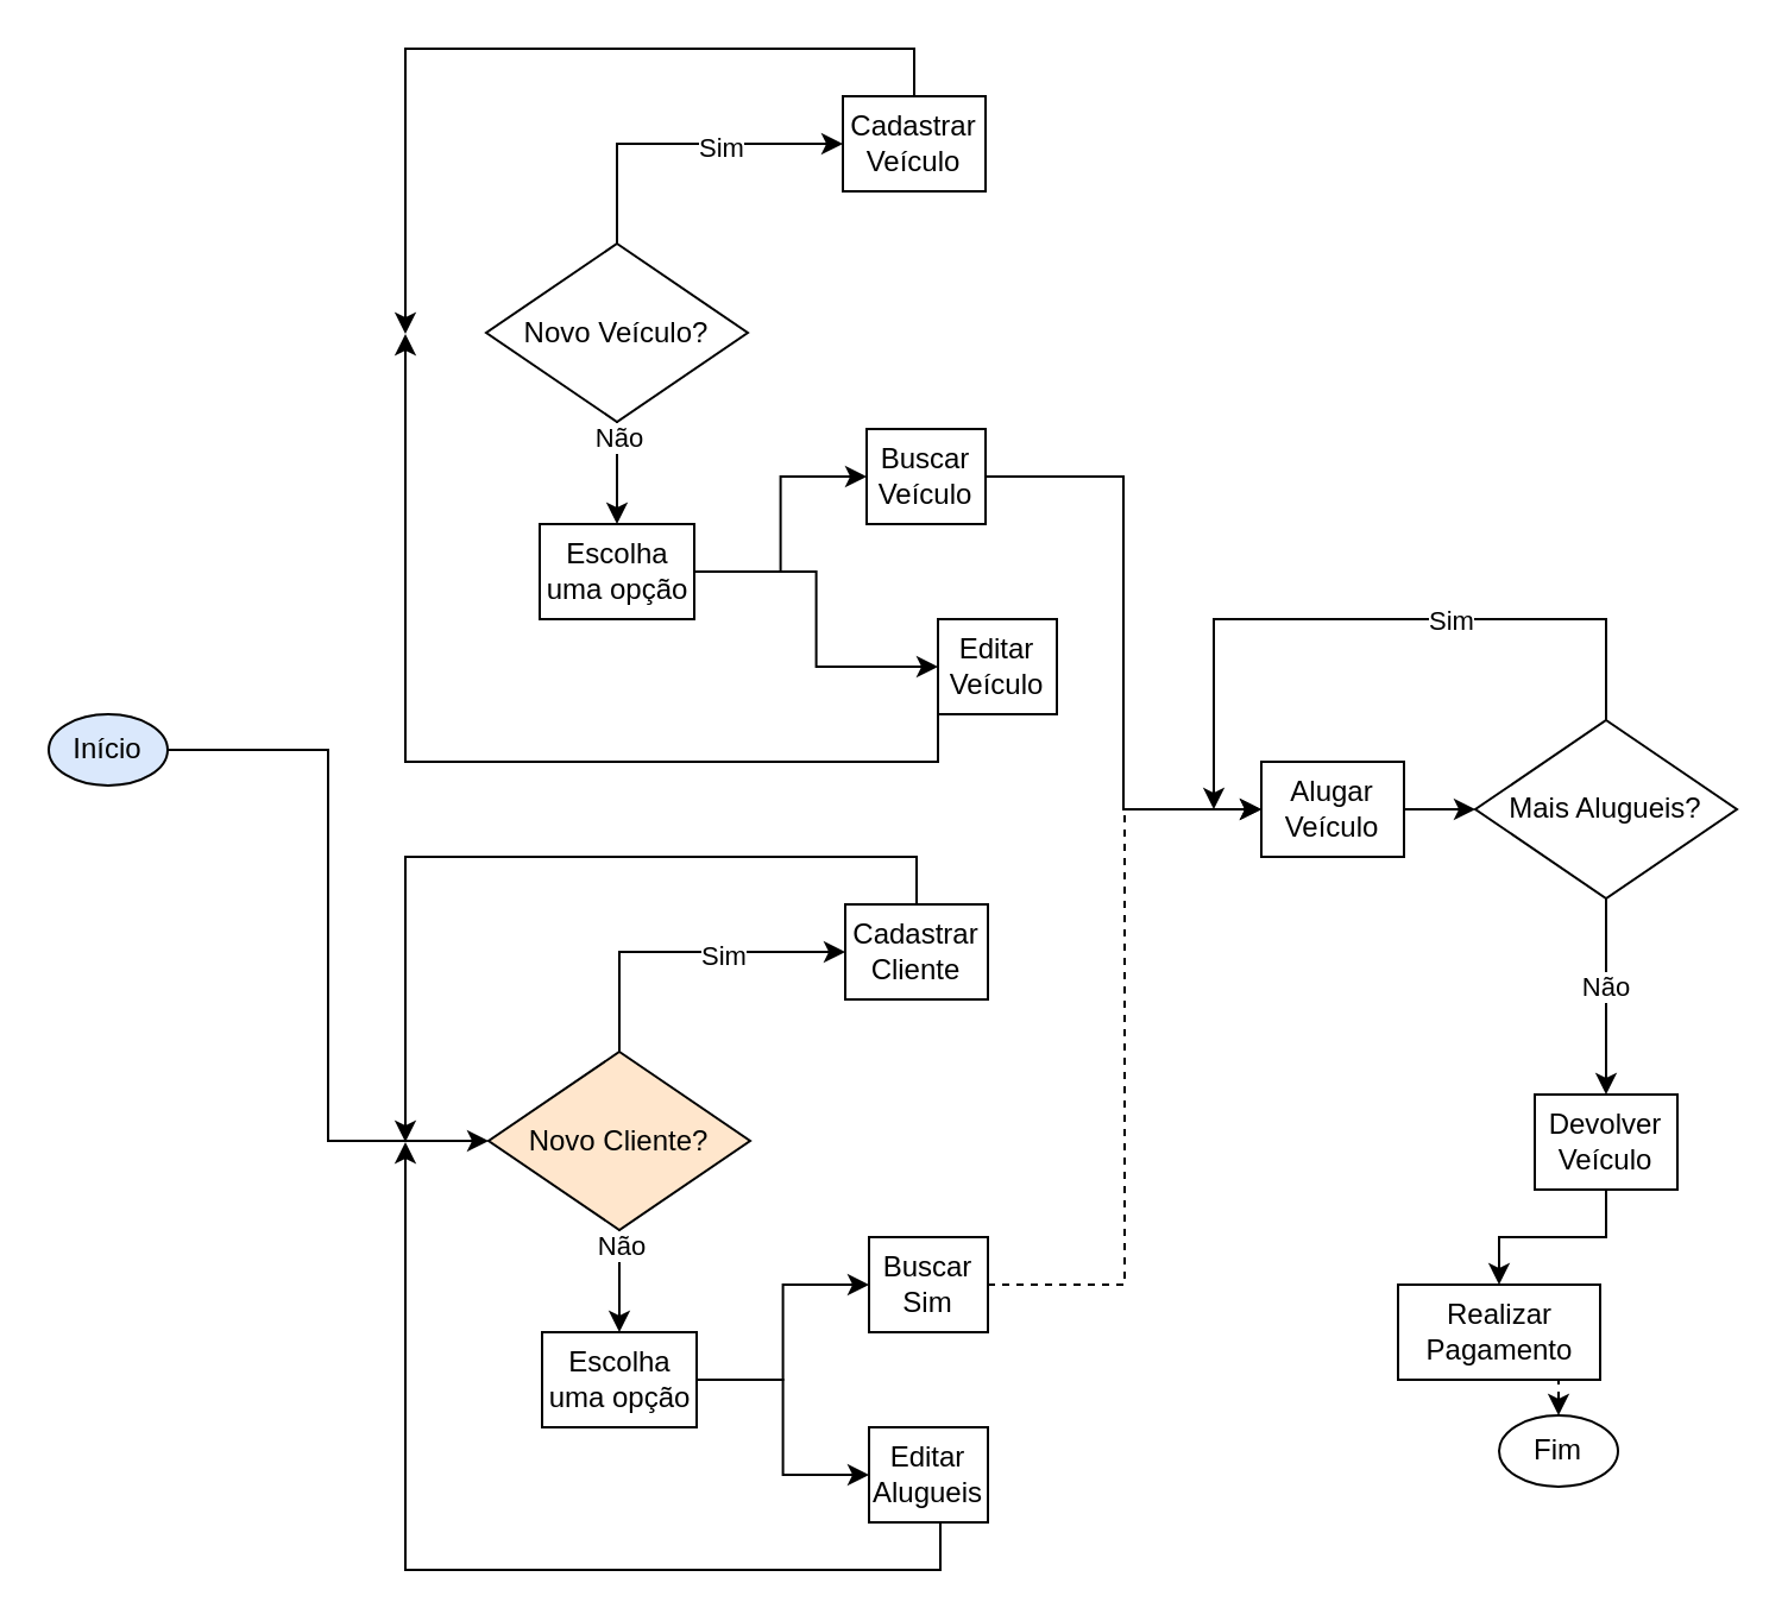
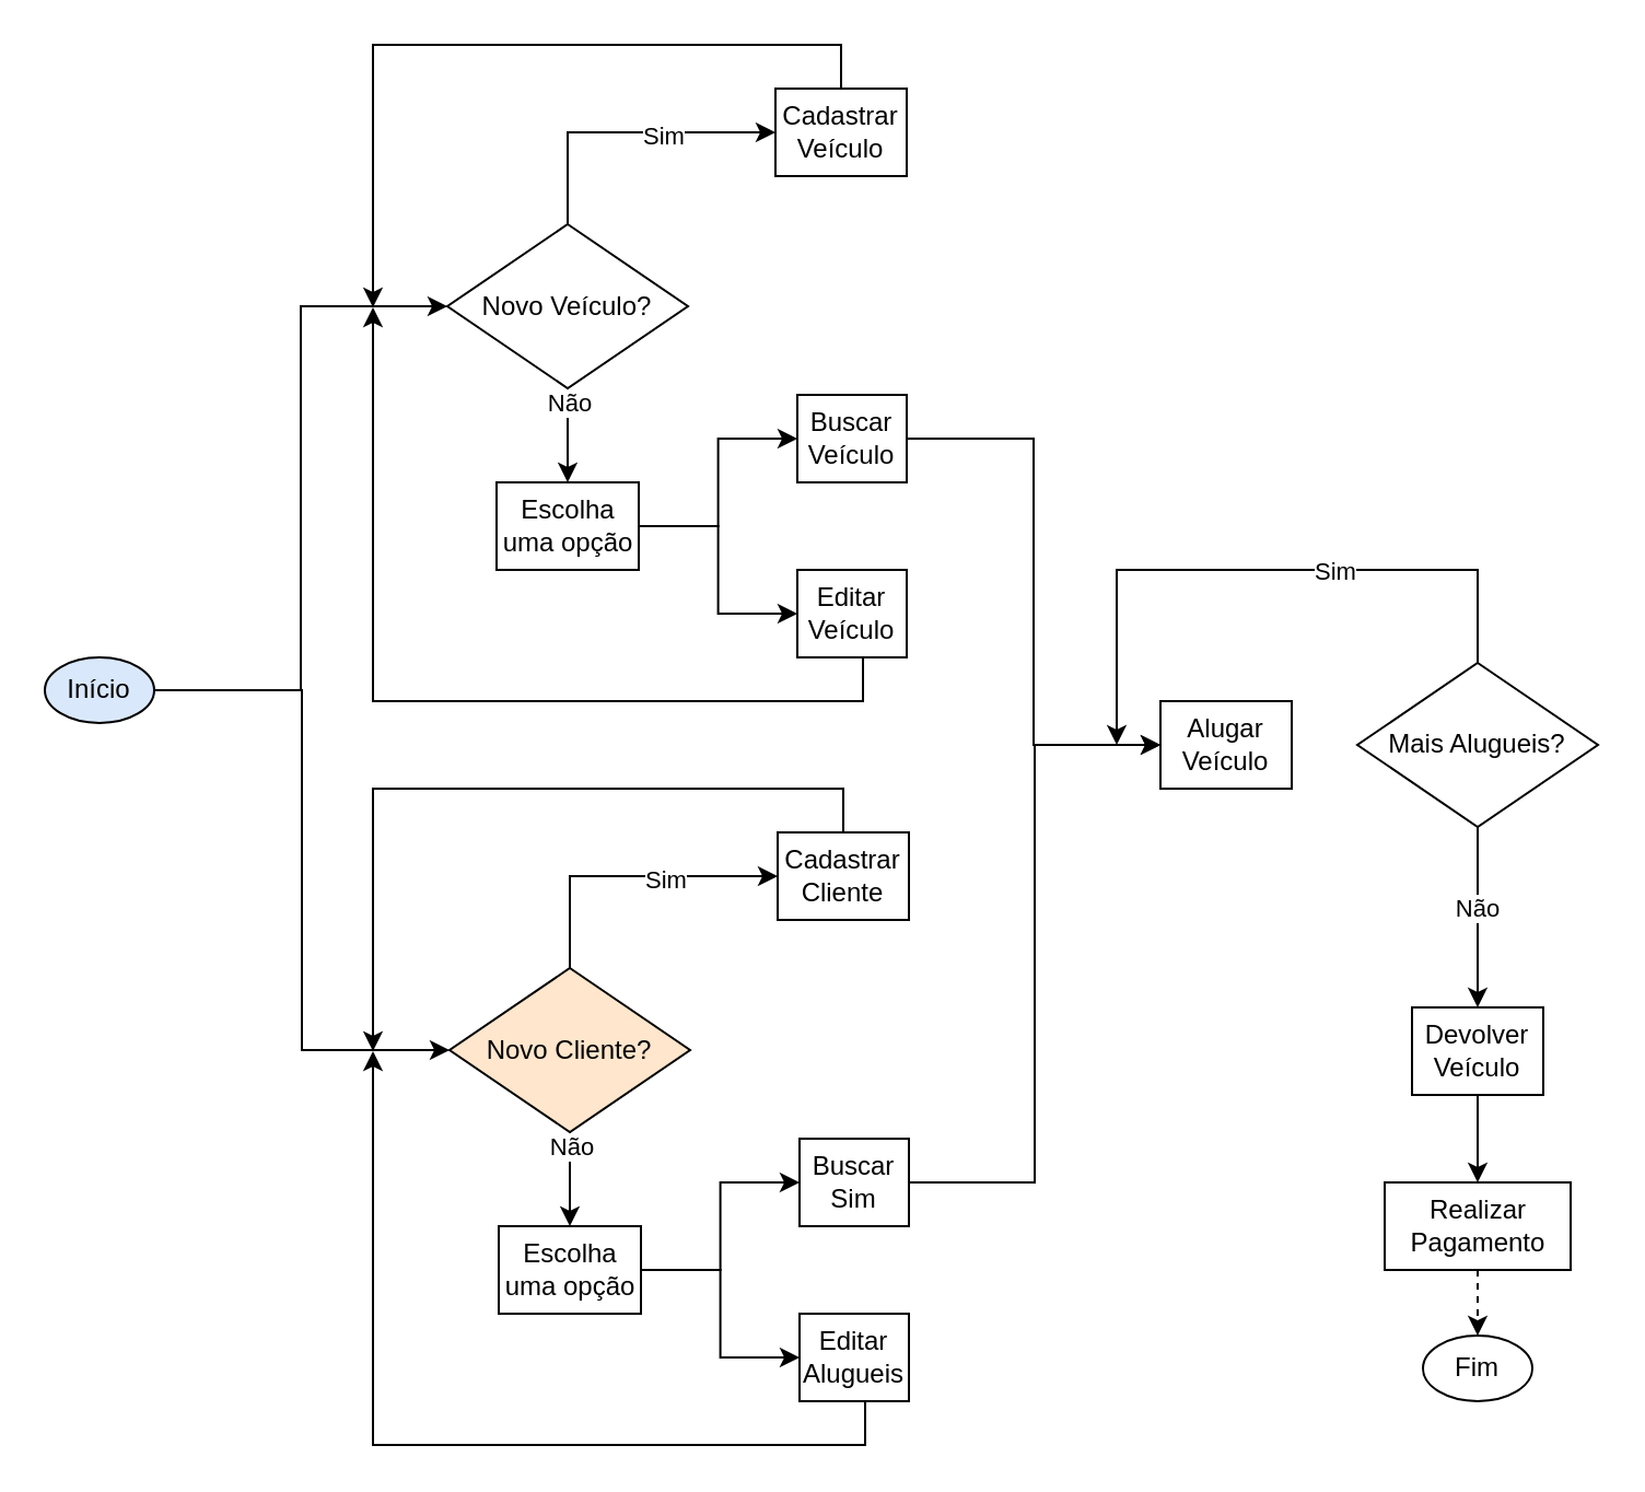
  <mxCell id="0" />
  <mxCell id="1" parent="0" />
+ <mxCell id="2" style="edgeStyle=orthogonalEdgeStyle;rounded=0;orthogonalLoop=1;jettySize=auto;html=1;entryX=0;entryY=0.5;entryDx=0;entryDy=0;" edge="1" parent="1" source="4" target="9"><mxGeometry relative="1" as="geometry" /></mxCell>
  <mxCell id="3" style="edgeStyle=orthogonalEdgeStyle;rounded=0;orthogonalLoop=1;jettySize=auto;html=1;entryX=0;entryY=0.5;entryDx=0;entryDy=0;" edge="1" parent="1" source="4" target="23"><mxGeometry relative="1" as="geometry" /></mxCell>
  <mxCell id="4" value="Início" style="ellipse;whiteSpace=wrap;html=1;fillColor=#dae8fc;" vertex="1" parent="1"><mxGeometry x="20" y="300" width="50" height="30" as="geometry" /></mxCell>
  <mxCell id="5" style="edgeStyle=orthogonalEdgeStyle;rounded=0;orthogonalLoop=1;jettySize=auto;html=1;exitX=0.5;exitY=1;exitDx=0;exitDy=0;entryX=0.5;entryY=0;entryDx=0;entryDy=0;" edge="1" parent="1" source="9" target="16"><mxGeometry relative="1" as="geometry" /></mxCell>
  <mxCell id="6" value="Não" style="edgeLabel;html=1;align=center;verticalAlign=middle;resizable=0;points=[];" vertex="1" connectable="0" parent="5"><mxGeometry x="-0.71" y="-1" relative="1" as="geometry"><mxPoint x="1" as="offset" /></mxGeometry></mxCell>
  <mxCell id="7" style="edgeStyle=orthogonalEdgeStyle;rounded=0;orthogonalLoop=1;jettySize=auto;html=1;entryX=0;entryY=0.5;entryDx=0;entryDy=0;" edge="1" parent="1" source="9" target="11"><mxGeometry relative="1" as="geometry"><Array as="points"><mxPoint x="259" y="60" /></Array></mxGeometry></mxCell>
  <mxCell id="8" value="Sim" style="edgeLabel;html=1;align=center;verticalAlign=middle;resizable=0;points=[];" vertex="1" connectable="0" parent="7"><mxGeometry x="0.236" y="-1" relative="1" as="geometry"><mxPoint as="offset" /></mxGeometry></mxCell>
  <mxCell id="9" value="Novo Veículo?" style="rhombus;whiteSpace=wrap;html=1;" vertex="1" parent="1"><mxGeometry x="204" y="102" width="110" height="75" as="geometry" /></mxCell>
  <mxCell id="10" style="edgeStyle=orthogonalEdgeStyle;rounded=0;orthogonalLoop=1;jettySize=auto;html=1;endArrow=classic;endFill=1;" edge="1" parent="1" source="11"><mxGeometry relative="1" as="geometry"><mxPoint x="170" y="140" as="targetPoint" /><Array as="points"><mxPoint x="384" y="20" /><mxPoint x="170" y="20" /><mxPoint x="170" y="140" /></Array></mxGeometry></mxCell>
  <mxCell id="11" value="Cadastrar Veículo" style="rounded=0;whiteSpace=wrap;html=1;" vertex="1" parent="1"><mxGeometry x="354" y="40" width="60" height="40" as="geometry" /></mxCell>
  <mxCell id="12" style="edgeStyle=orthogonalEdgeStyle;rounded=0;orthogonalLoop=1;jettySize=auto;html=1;" edge="1" parent="1" source="13"><mxGeometry relative="1" as="geometry"><mxPoint x="170" y="140" as="targetPoint" /><Array as="points"><mxPoint x="394" y="320" /><mxPoint x="170" y="320" /><mxPoint x="170" y="140" /></Array></mxGeometry></mxCell>
- <mxCell id="13" value="Editar&lt;br&gt;Veículo" style="rounded=0;whiteSpace=wrap;html=1;" vertex="1" parent="1"><mxGeometry x="394" y="260" width="50" height="40" as="geometry" /></mxCell>
+ <mxCell id="13" value="Editar&lt;br&gt;Veículo" style="rounded=0;whiteSpace=wrap;html=1;" vertex="1" parent="1"><mxGeometry x="364" y="260" width="50" height="40" as="geometry" /></mxCell>
  <mxCell id="14" style="edgeStyle=orthogonalEdgeStyle;rounded=0;orthogonalLoop=1;jettySize=auto;html=1;exitX=1;exitY=0.5;exitDx=0;exitDy=0;entryX=0;entryY=0.5;entryDx=0;entryDy=0;" edge="1" parent="1" source="16" target="13"><mxGeometry relative="1" as="geometry" /></mxCell>
  <mxCell id="15" style="edgeStyle=orthogonalEdgeStyle;rounded=0;orthogonalLoop=1;jettySize=auto;html=1;entryX=0;entryY=0.5;entryDx=0;entryDy=0;" edge="1" parent="1" source="16" target="18"><mxGeometry relative="1" as="geometry" /></mxCell>
  <mxCell id="16" value="Escolha uma opção" style="rounded=0;whiteSpace=wrap;html=1;" vertex="1" parent="1"><mxGeometry x="226.5" y="220" width="65" height="40" as="geometry" /></mxCell>
  <mxCell id="17" style="edgeStyle=orthogonalEdgeStyle;rounded=0;orthogonalLoop=1;jettySize=auto;html=1;entryX=0;entryY=0.5;entryDx=0;entryDy=0;" edge="1" parent="1" source="18" target="34"><mxGeometry relative="1" as="geometry" /></mxCell>
  <mxCell id="18" value="Buscar&lt;br&gt;Veículo" style="rounded=0;whiteSpace=wrap;html=1;" vertex="1" parent="1"><mxGeometry x="364" y="180" width="50" height="40" as="geometry" /></mxCell>
  <mxCell id="19" style="edgeStyle=orthogonalEdgeStyle;rounded=0;orthogonalLoop=1;jettySize=auto;html=1;exitX=0.5;exitY=1;exitDx=0;exitDy=0;entryX=0.5;entryY=0;entryDx=0;entryDy=0;" edge="1" parent="1" source="23" target="30"><mxGeometry relative="1" as="geometry" /></mxCell>
  <mxCell id="20" value="Não" style="edgeLabel;html=1;align=center;verticalAlign=middle;resizable=0;points=[];" vertex="1" connectable="0" parent="19"><mxGeometry x="-0.71" y="-1" relative="1" as="geometry"><mxPoint x="1" as="offset" /></mxGeometry></mxCell>
  <mxCell id="21" style="edgeStyle=orthogonalEdgeStyle;rounded=0;orthogonalLoop=1;jettySize=auto;html=1;entryX=0;entryY=0.5;entryDx=0;entryDy=0;" edge="1" parent="1" source="23" target="25"><mxGeometry relative="1" as="geometry"><Array as="points"><mxPoint x="260" y="400" /></Array></mxGeometry></mxCell>
  <mxCell id="22" value="Sim" style="edgeLabel;html=1;align=center;verticalAlign=middle;resizable=0;points=[];" vertex="1" connectable="0" parent="21"><mxGeometry x="0.236" y="-1" relative="1" as="geometry"><mxPoint as="offset" /></mxGeometry></mxCell>
  <mxCell id="23" value="Novo Cliente?" style="rhombus;whiteSpace=wrap;html=1;fillColor=#ffe6cc;" vertex="1" parent="1"><mxGeometry x="205" y="442" width="110" height="75" as="geometry" /></mxCell>
  <mxCell id="24" style="edgeStyle=orthogonalEdgeStyle;rounded=0;orthogonalLoop=1;jettySize=auto;html=1;endArrow=classic;endFill=1;" edge="1" parent="1" source="25"><mxGeometry relative="1" as="geometry"><mxPoint x="170" y="480" as="targetPoint" /><Array as="points"><mxPoint x="385" y="360" /><mxPoint x="170" y="360" /><mxPoint x="170" y="480" /></Array></mxGeometry></mxCell>
  <mxCell id="25" value="Cadastrar Cliente" style="rounded=0;whiteSpace=wrap;html=1;" vertex="1" parent="1"><mxGeometry x="355" y="380" width="60" height="40" as="geometry" /></mxCell>
  <mxCell id="26" style="edgeStyle=orthogonalEdgeStyle;rounded=0;orthogonalLoop=1;jettySize=auto;html=1;" edge="1" parent="1" source="27"><mxGeometry relative="1" as="geometry"><mxPoint x="170" y="480" as="targetPoint" /><Array as="points"><mxPoint x="395" y="660" /><mxPoint x="170" y="660" /><mxPoint x="170" y="480" /></Array></mxGeometry></mxCell>
  <mxCell id="27" value="Editar&lt;br&gt;Alugueis" style="rounded=0;whiteSpace=wrap;html=1;" vertex="1" parent="1"><mxGeometry x="365" y="600" width="50" height="40" as="geometry" /></mxCell>
  <mxCell id="28" style="edgeStyle=orthogonalEdgeStyle;rounded=0;orthogonalLoop=1;jettySize=auto;html=1;exitX=1;exitY=0.5;exitDx=0;exitDy=0;entryX=0;entryY=0.5;entryDx=0;entryDy=0;" edge="1" parent="1" source="30" target="27"><mxGeometry relative="1" as="geometry" /></mxCell>
  <mxCell id="29" style="edgeStyle=orthogonalEdgeStyle;rounded=0;orthogonalLoop=1;jettySize=auto;html=1;entryX=0;entryY=0.5;entryDx=0;entryDy=0;" edge="1" parent="1" source="30" target="32"><mxGeometry relative="1" as="geometry" /></mxCell>
  <mxCell id="30" value="Escolha uma opção" style="rounded=0;whiteSpace=wrap;html=1;" vertex="1" parent="1"><mxGeometry x="227.5" y="560" width="65" height="40" as="geometry" /></mxCell>
- <mxCell id="31" style="edgeStyle=orthogonalEdgeStyle;rounded=0;orthogonalLoop=1;jettySize=auto;html=1;entryX=0;entryY=0.5;entryDx=0;entryDy=0;dashed=1;" edge="1" parent="1" source="32" target="34"><mxGeometry relative="1" as="geometry" /></mxCell>
+ <mxCell id="31" style="edgeStyle=orthogonalEdgeStyle;rounded=0;orthogonalLoop=1;jettySize=auto;html=1;entryX=0;entryY=0.5;entryDx=0;entryDy=0;" edge="1" parent="1" source="32" target="34"><mxGeometry relative="1" as="geometry" /></mxCell>
  <mxCell id="32" value="Buscar&lt;br&gt;Sim" style="rounded=0;whiteSpace=wrap;html=1;" vertex="1" parent="1"><mxGeometry x="365" y="520" width="50" height="40" as="geometry" /></mxCell>
- <mxCell id="33" style="edgeStyle=orthogonalEdgeStyle;rounded=0;orthogonalLoop=1;jettySize=auto;html=1;exitX=1;exitY=0.5;exitDx=0;exitDy=0;entryX=0;entryY=0.5;entryDx=0;entryDy=0;" edge="1" parent="1" source="34" target="39"><mxGeometry relative="1" as="geometry" /></mxCell>
  <mxCell id="34" value="Alugar Veículo" style="rounded=0;whiteSpace=wrap;html=1;" vertex="1" parent="1"><mxGeometry x="530" y="320" width="60" height="40" as="geometry" /></mxCell>
  <mxCell id="35" style="edgeStyle=orthogonalEdgeStyle;rounded=0;orthogonalLoop=1;jettySize=auto;html=1;" edge="1" parent="1" source="39"><mxGeometry relative="1" as="geometry"><mxPoint x="510" y="340" as="targetPoint" /><Array as="points"><mxPoint x="675" y="260" /><mxPoint x="510" y="260" /><mxPoint x="510" y="340" /></Array></mxGeometry></mxCell>
  <mxCell id="36" value="Sim" style="edgeLabel;html=1;align=center;verticalAlign=middle;resizable=0;points=[];" vertex="1" connectable="0" parent="35"><mxGeometry x="-0.252" relative="1" as="geometry"><mxPoint as="offset" /></mxGeometry></mxCell>
  <mxCell id="37" style="edgeStyle=orthogonalEdgeStyle;rounded=0;orthogonalLoop=1;jettySize=auto;html=1;exitX=0.5;exitY=1;exitDx=0;exitDy=0;entryX=0.5;entryY=0;entryDx=0;entryDy=0;" edge="1" parent="1" source="39" target="41"><mxGeometry relative="1" as="geometry" /></mxCell>
  <mxCell id="38" value="Não" style="edgeLabel;html=1;align=center;verticalAlign=middle;resizable=0;points=[];" vertex="1" connectable="0" parent="37"><mxGeometry x="-0.11" y="-1" relative="1" as="geometry"><mxPoint as="offset" /></mxGeometry></mxCell>
  <mxCell id="39" value="Mais Alugueis?" style="rhombus;whiteSpace=wrap;html=1;" vertex="1" parent="1"><mxGeometry x="620" y="302.5" width="110" height="75" as="geometry" /></mxCell>
  <mxCell id="40" style="edgeStyle=orthogonalEdgeStyle;rounded=0;orthogonalLoop=1;jettySize=auto;html=1;exitX=0.5;exitY=1;exitDx=0;exitDy=0;entryX=0.5;entryY=0;entryDx=0;entryDy=0;" edge="1" parent="1" source="41" target="44"><mxGeometry relative="1" as="geometry" /></mxCell>
  <mxCell id="41" value="Devolver Veículo" style="rounded=0;whiteSpace=wrap;html=1;" vertex="1" parent="1"><mxGeometry x="645" y="460" width="60" height="40" as="geometry" /></mxCell>
- <mxCell id="42" value="Fim" style="ellipse;whiteSpace=wrap;html=1;" vertex="1" parent="1"><mxGeometry x="630" y="595" width="50" height="30" as="geometry" /></mxCell>
+ <mxCell id="42" value="Fim" style="ellipse;whiteSpace=wrap;html=1;" vertex="1" parent="1"><mxGeometry x="650" y="610" width="50" height="30" as="geometry" /></mxCell>
  <mxCell id="43" style="edgeStyle=orthogonalEdgeStyle;rounded=0;orthogonalLoop=1;jettySize=auto;html=1;exitX=0.5;exitY=1;exitDx=0;exitDy=0;entryX=0.5;entryY=0;entryDx=0;entryDy=0;dashed=1;" edge="1" parent="1" source="44" target="42"><mxGeometry relative="1" as="geometry" /></mxCell>
- <mxCell id="44" value="Realizar Pagamento" style="rounded=0;whiteSpace=wrap;html=1;" vertex="1" parent="1"><mxGeometry x="587.5" y="540" width="85" height="40" as="geometry" /></mxCell>
+ <mxCell id="44" value="Realizar Pagamento" style="rounded=0;whiteSpace=wrap;html=1;" vertex="1" parent="1"><mxGeometry x="632.5" y="540" width="85" height="40" as="geometry" /></mxCell>
